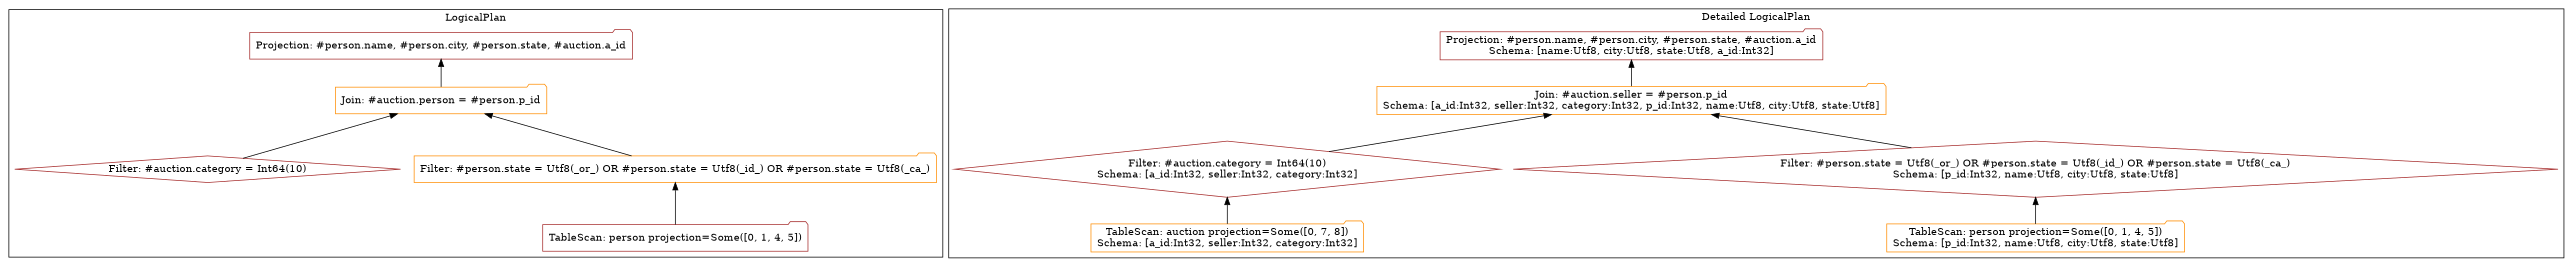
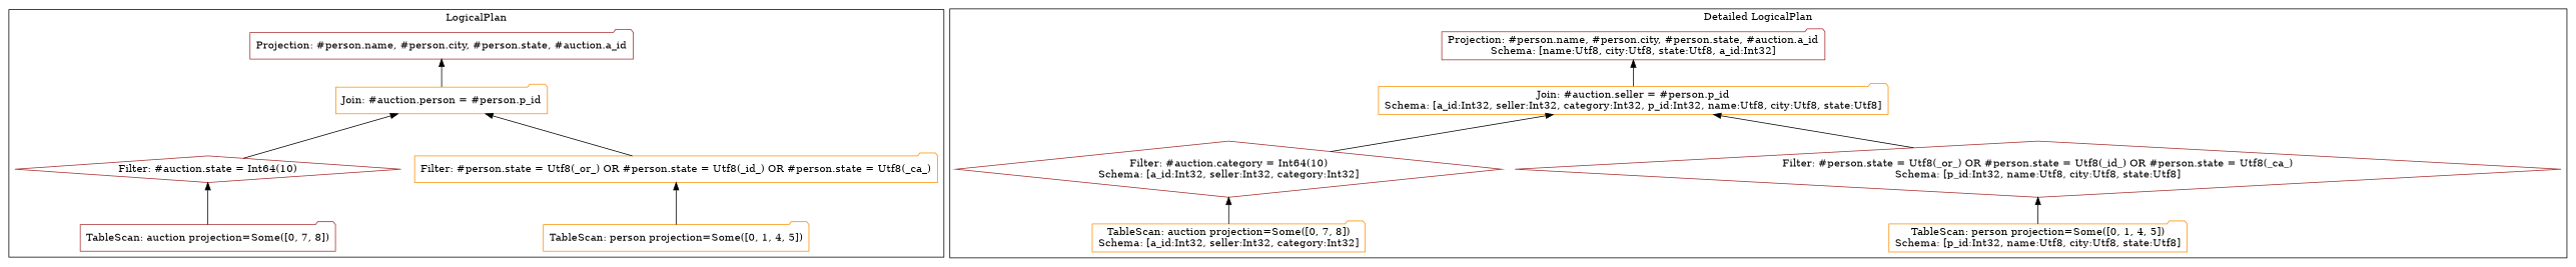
  digraph {
    node [color=brown shape=folder]
    edge [arrowhead=none arrowtail=normal dir=back]
    n1 [label="Projection: #person.name, #person.city, #person.state, #auction.a_id"]
    n2 [color=darkorange label="Join: #auction.person = #person.p_id"]
-   n3 [label="Filter: #auction.category = Int64(10)" shape=diamond]
+   n3 [label="Filter: #auction.state = Int64(10)" shape=diamond]
    n4 [color=darkorange label="Filter: #person.state = Utf8(_or_) OR #person.state = Utf8(_id_) OR #person.state = Utf8(_ca_)"]
-   n6 [label="TableScan: person projection=Some([0, 1, 4, 5])"]
+   n5 [label="TableScan: auction projection=Some([0, 7, 8])"]
+   n6 [color=darkorange label="TableScan: person projection=Some([0, 1, 4, 5])"]
    n7 [label="Projection: #person.name, #person.city, #person.state, #auction.a_id\nSchema: [name:Utf8, city:Utf8, state:Utf8, a_id:Int32]"]
    n8 [color=darkorange label="Join: #auction.seller = #person.p_id\nSchema: [a_id:Int32, seller:Int32, category:Int32, p_id:Int32, name:Utf8, city:Utf8, state:Utf8]"]
    n9 [label="Filter: #auction.category = Int64(10)\nSchema: [a_id:Int32, seller:Int32, category:Int32]" shape=diamond]
    n10 [label="Filter: #person.state = Utf8(_or_) OR #person.state = Utf8(_id_) OR #person.state = Utf8(_ca_)\nSchema: [p_id:Int32, name:Utf8, city:Utf8, state:Utf8]" shape=diamond]
    n11 [color=darkorange label="TableScan: auction projection=Some([0, 7, 8])\nSchema: [a_id:Int32, seller:Int32, category:Int32]"]
    n12 [color=darkorange label="TableScan: person projection=Some([0, 1, 4, 5])\nSchema: [p_id:Int32, name:Utf8, city:Utf8, state:Utf8]"]
    subgraph cluster_1 {
      label=LogicalPlan
      n1
      n2
      n3
      n4
+     n5
      n6
    }
    subgraph cluster_2 {
      label="Detailed LogicalPlan"
      n7
      n8
      n9
      n10
      n11
      n12
    }
    n1 -> n2
    n2 -> n3
    n2 -> n4
+   n3 -> n5
    n4 -> n6
    n7 -> n8
    n8 -> n9
    n8 -> n10
    n9 -> n11
    n10 -> n12
  }
